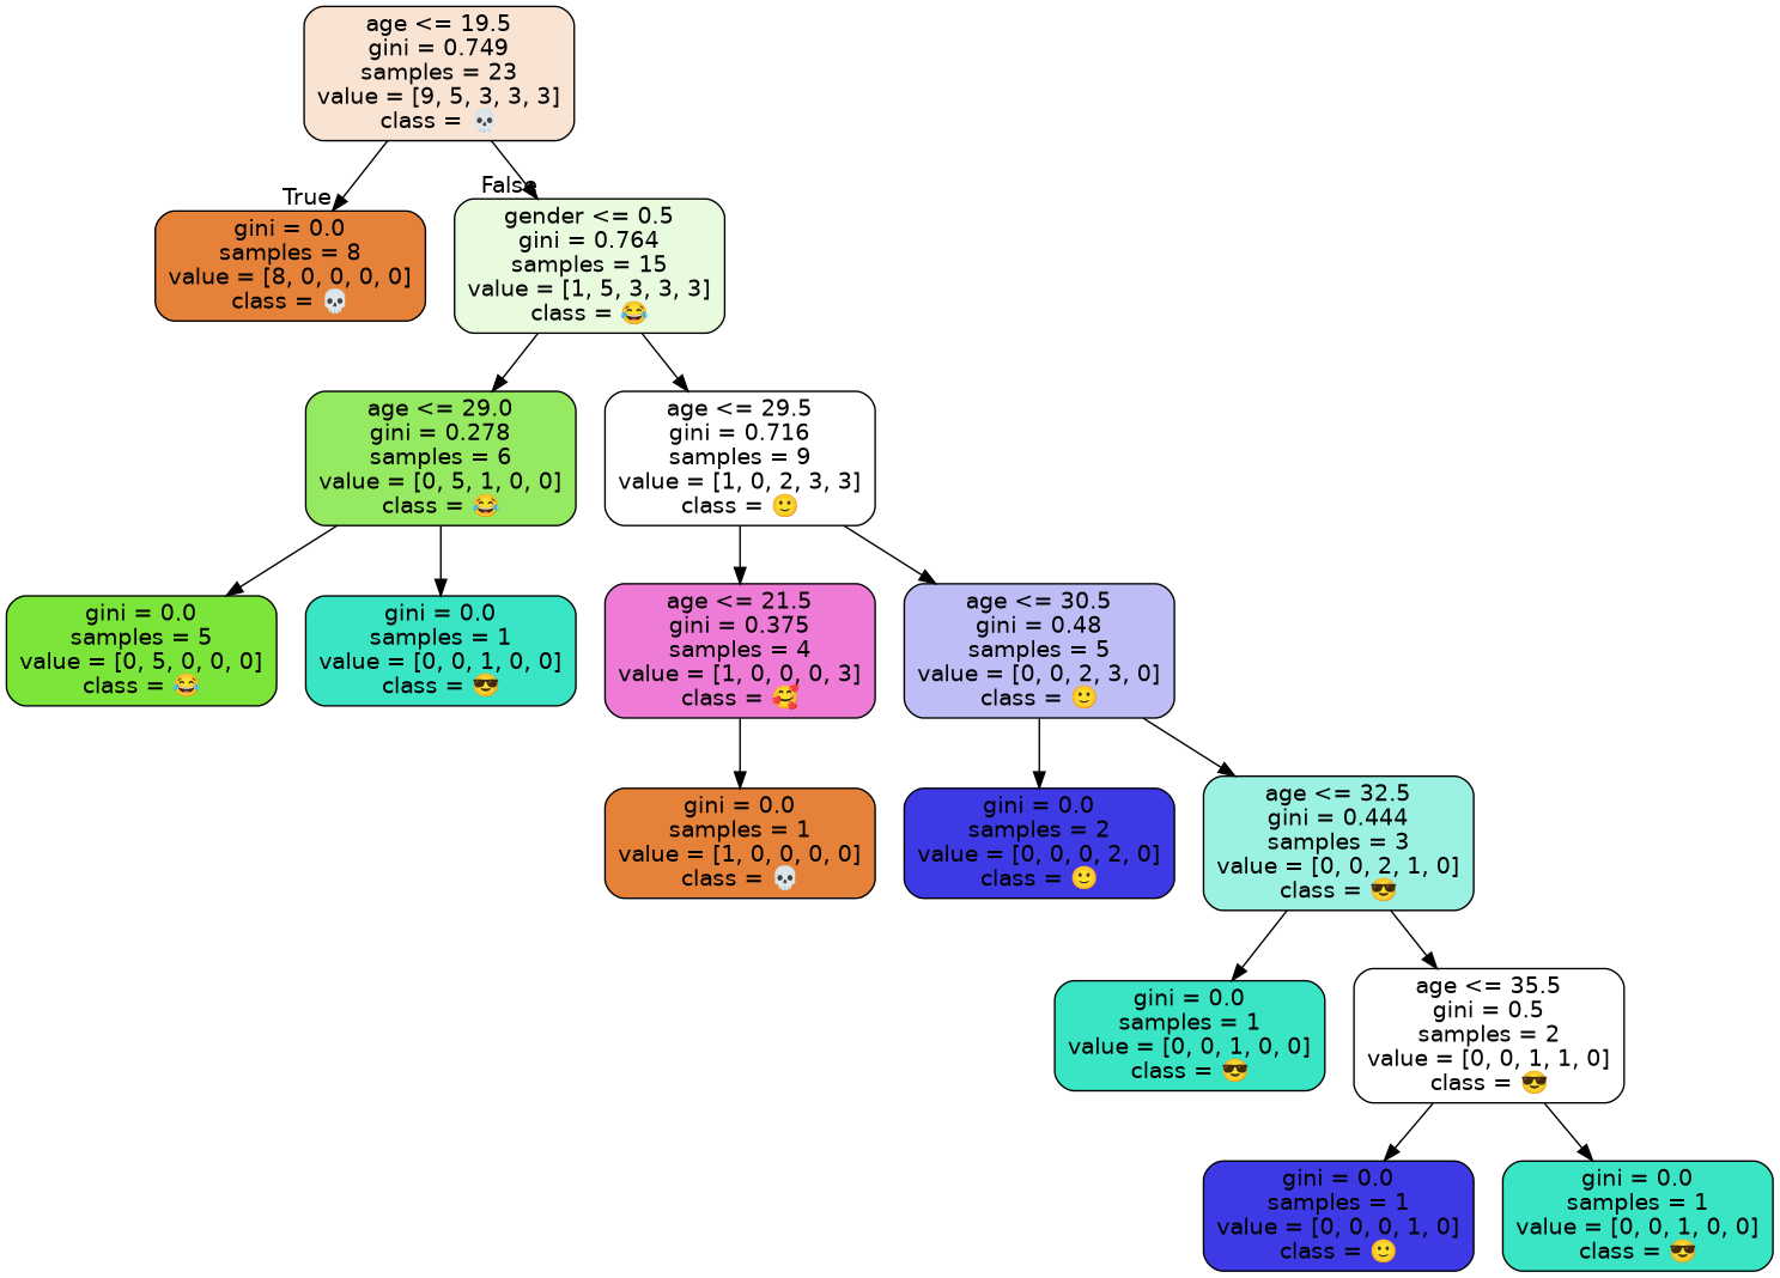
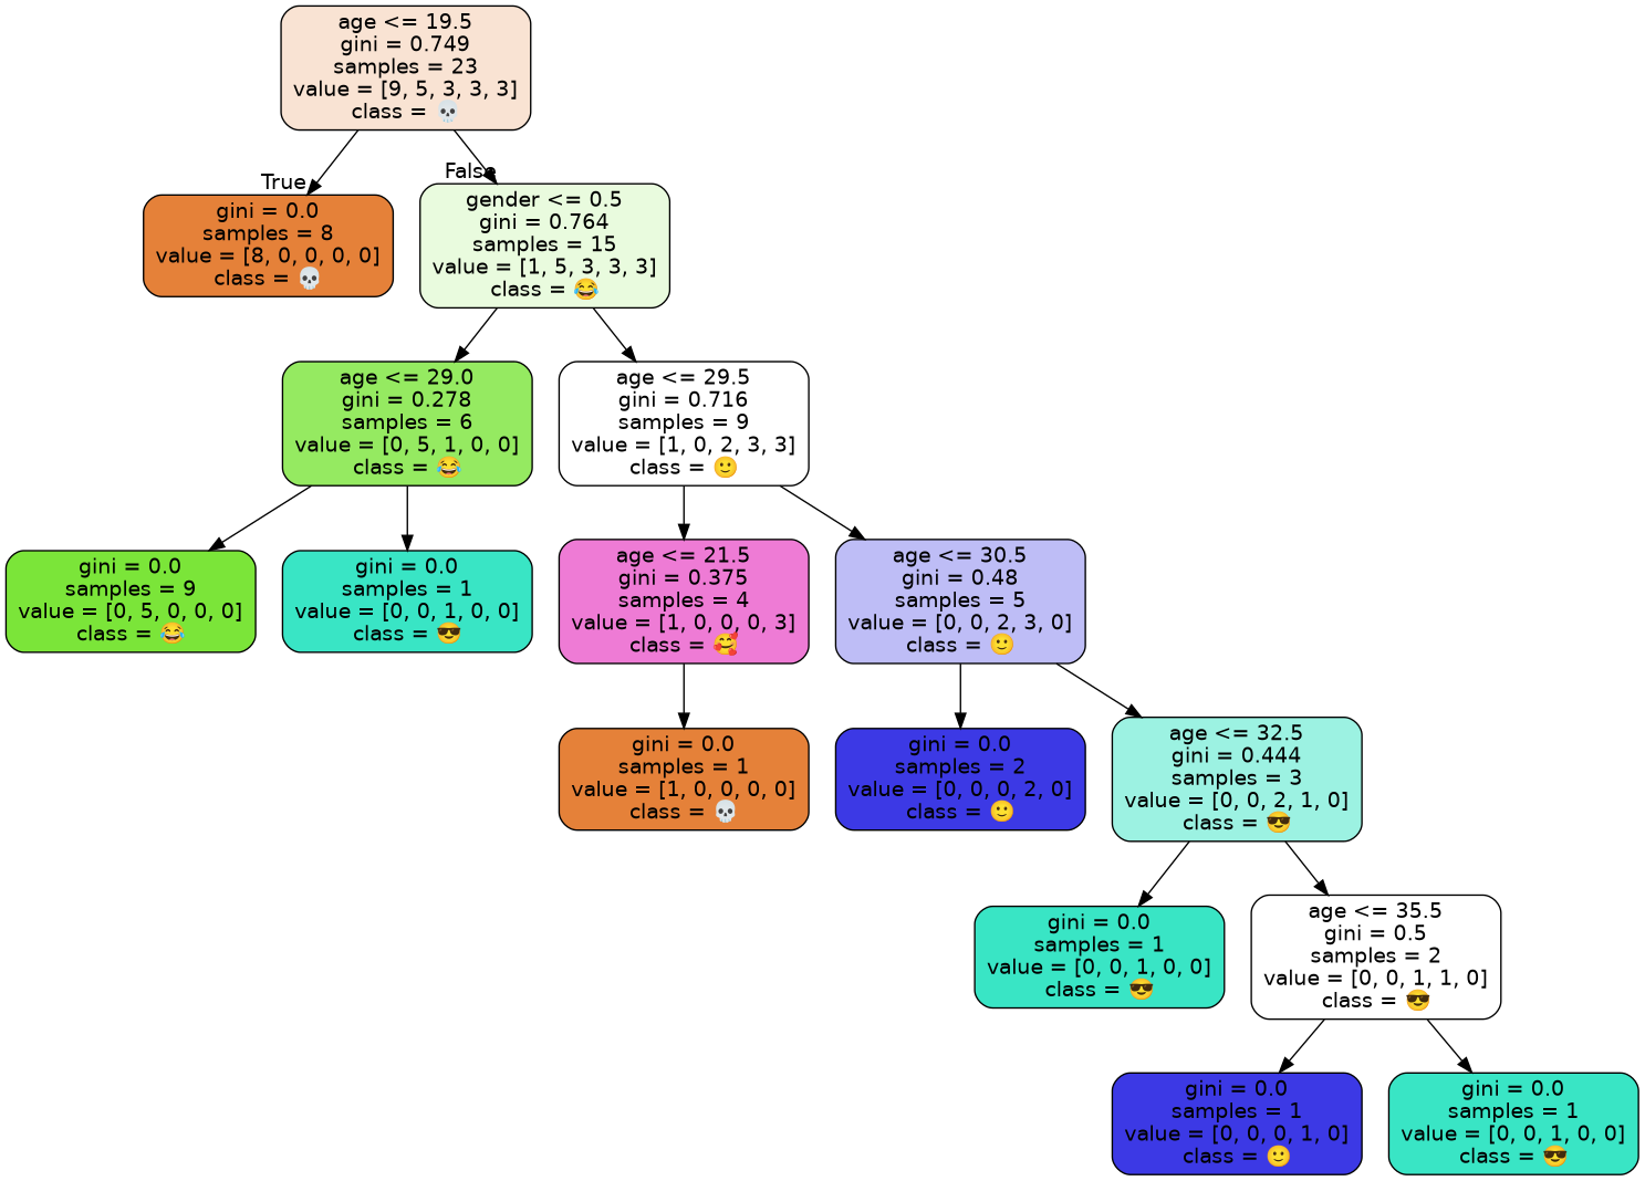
  digraph {
    node [color=black fillcolor="#39e5c5" fontname=helvetica shape=box style="filled, rounded"]
    edge [fontname=helvetica]
    n1 [fillcolor="#f9e3d3" label="age <= 19.5\ngini = 0.749\nsamples = 23\nvalue = [9, 5, 3, 3, 3]\nclass = 💀"]
    n2 [fillcolor="#e58139" label="gini = 0.0\nsamples = 8\nvalue = [8, 0, 0, 0, 0]\nclass = 💀"]
    n3 [fillcolor="#e9fbde" label="gender <= 0.5\ngini = 0.764\nsamples = 15\nvalue = [1, 5, 3, 3, 3]\nclass = 😂"]
    n4 [fillcolor="#95ea61" label="age <= 29.0\ngini = 0.278\nsamples = 6\nvalue = [0, 5, 1, 0, 0]\nclass = 😂"]
    n5 [fillcolor="#ffffff" label="age <= 29.5\ngini = 0.716\nsamples = 9\nvalue = [1, 0, 2, 3, 3]\nclass = 🙂"]
-   n6 [fillcolor="#7be539" label="gini = 0.0\nsamples = 5\nvalue = [0, 5, 0, 0, 0]\nclass = 😂"]
+   n6 [fillcolor="#7be539" label="gini = 0.0\nsamples = 9\nvalue = [0, 5, 0, 0, 0]\nclass = 😂"]
    n7 [label="gini = 0.0\nsamples = 1\nvalue = [0, 0, 1, 0, 0]\nclass = 😎"]
    n8 [fillcolor="#ee7bd5" label="age <= 21.5\ngini = 0.375\nsamples = 4\nvalue = [1, 0, 0, 0, 3]\nclass = 🥰"]
    n9 [fillcolor="#bebdf6" label="age <= 30.5\ngini = 0.48\nsamples = 5\nvalue = [0, 0, 2, 3, 0]\nclass = 🙂"]
    n10 [fillcolor="#e58139" label="gini = 0.0\nsamples = 1\nvalue = [1, 0, 0, 0, 0]\nclass = 💀"]
    n11 [fillcolor="#3c39e5" label="gini = 0.0\nsamples = 2\nvalue = [0, 0, 0, 2, 0]\nclass = 🙂"]
    n12 [fillcolor="#9cf2e2" label="age <= 32.5\ngini = 0.444\nsamples = 3\nvalue = [0, 0, 2, 1, 0]\nclass = 😎"]
    n13 [label="gini = 0.0\nsamples = 1\nvalue = [0, 0, 1, 0, 0]\nclass = 😎"]
    n14 [fillcolor="#ffffff" label="age <= 35.5\ngini = 0.5\nsamples = 2\nvalue = [0, 0, 1, 1, 0]\nclass = 😎"]
    n15 [fillcolor="#3c39e5" label="gini = 0.0\nsamples = 1\nvalue = [0, 0, 0, 1, 0]\nclass = 🙂"]
    n16 [label="gini = 0.0\nsamples = 1\nvalue = [0, 0, 1, 0, 0]\nclass = 😎"]
    n1 -> n2 [headlabel=True labelangle=45 labeldistance=2.5]
    n1 -> n3 [headlabel=False labelangle=-45 labeldistance=2.5]
    n3 -> n4
    n3 -> n5
    n4 -> n6
    n4 -> n7
    n5 -> n8
    n5 -> n9
    n8 -> n10
    n9 -> n11
    n9 -> n12
    n12 -> n13
    n12 -> n14
    n14 -> n15
    n14 -> n16
  }
